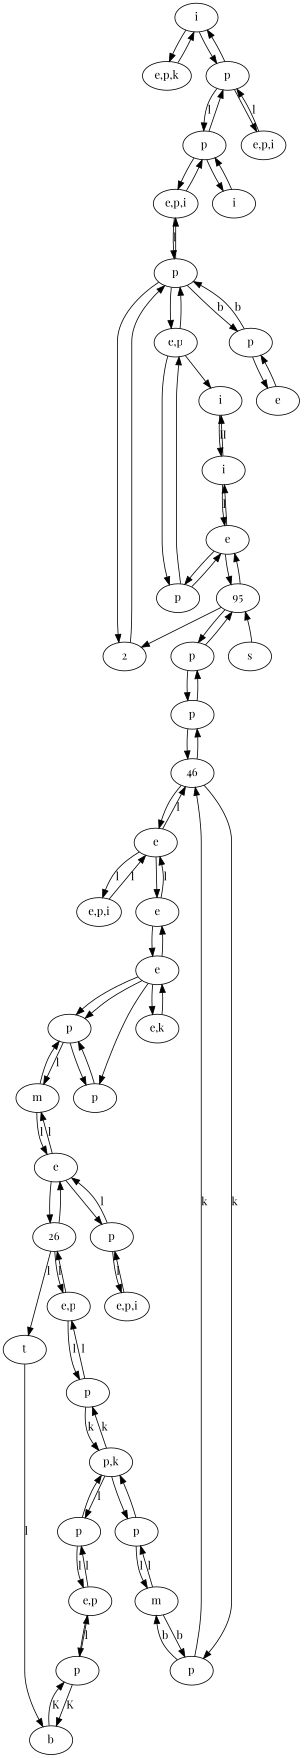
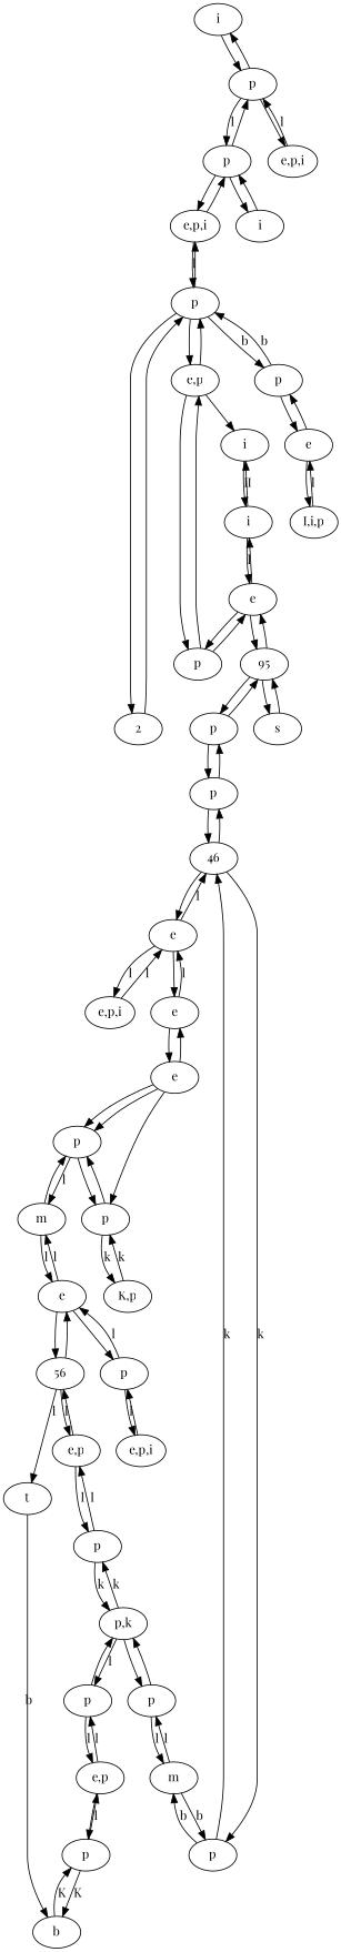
  digraph {
    fontname="Playfair Display"
    node [fontname="Playfair Display"]
    edge [fontname="Playfair Display"]
    n1 [label=i]
-   n2 [label="e,p,k"]
    n3 [label=p]
    n4 [label=p]
    n5 [label="e,p,i"]
    n6 [label=p]
    2
    n8 [label="e,p"]
    n9 [label="e,p,i"]
    n10 [label=p]
    n11 [label=e]
    n12 [label=e]
    n13 [label=p]
-   n14 [label="e,k"]
    n15 [label=p]
    n16 [label=e]
+   n17 [label="K,p"]
    n18 [label=m]
    n19 [label="e,p"]
    n20 [label=p]
-   26
+   26 [label=56]
    n22 [label="p,k"]
    n23 [label=e]
    n24 [label=t]
    n25 [label=i]
    n26 [label=p]
    n27 [label=p]
    n28 [label=p]
    n29 [label="e,p"]
    n30 [label=b]
    n31 [label=m]
    n32 [label=p]
    n33 [label=46]
    n34 [label="e,p,i"]
    n35 [label=p]
+   n36 [label="I,i,p"]
    n37 [label=e]
    n38 [label=p]
    n39 [label=e]
    n40 [label=i]
    n41 [label=95]
    n42 [label=i]
    n43 [label=p]
    n44 [label="e,p,i"]
    n45 [label=p]
    n46 [label=s]
-   n1 -> n2
    n1 -> n3
-   n2 -> n1
    n3 -> n1
    n3 -> n4 [label=l]
    n3 -> n5
    n4 -> n3
    n4 -> n9
    n4 -> n25
    n5 -> n3 [label=l]
    n6 -> 2
    n6 -> n8
    n6 -> n9
    n6 -> n10 [label=b]
    2 -> n6
    n8 -> n6
    n8 -> n38
    n8 -> n42
    n9 -> n4
    n9 -> n6 [label=l]
    n10 -> n6 [label=b]
    n10 -> n37
    n11 -> n12
    n11 -> n13
-   n11 -> n14
    n11 -> n15
    n11 -> n15
    n12 -> n11
    n12 -> n16 [label=l]
    n13 -> n15
-   n14 -> n11
+   n13 -> n17 [label=k]
    n15 -> n13
    n15 -> n18 [label=l]
    n16 -> n12
    n16 -> n33 [label=l]
    n16 -> n34 [label=l]
+   n17 -> n13 [label=k]
    n18 -> n15
    n18 -> n23 [label=l]
    n19 -> n20 [label=l]
    n19 -> 26
    n20 -> n19 [label=l]
    n20 -> n22 [label=k]
    26 -> n19 [label=l]
    26 -> n23
    26 -> n24 [label=l]
    n22 -> n20 [label=k]
    n22 -> n26
    n22 -> n27 [label=l]
    n23 -> n18 [label=l]
    n23 -> 26
    n23 -> n45
-   n24 -> n30 [label=l]
+   n24 -> n30 [label=b]
    n25 -> n4
    n26 -> n22
    n26 -> n31 [label=l]
    n27 -> n22
    n27 -> n29 [label=l]
    n28 -> n29 [label=l]
    n28 -> n30 [label=K]
    n29 -> n27 [label=l]
    n29 -> n28
    n30 -> n28 [label=K]
    n31 -> n26 [label=l]
    n31 -> n32 [label=b]
    n32 -> n31 [label=b]
    n32 -> n33 [label=k]
    n33 -> n16
    n33 -> n32 [label=k]
    n33 -> n35
    n34 -> n16 [label=l]
    n35 -> n33
    n35 -> n43
+   n36 -> n37 [label=l]
    n37 -> n10
+   n37 -> n36
    n38 -> n8
    n38 -> n39
    n39 -> n38
    n39 -> n40
    n39 -> n41
    n40 -> n39 [label=l]
    n40 -> n42 [label=I]
    n41 -> n39
    n41 -> n43
-   n41 -> 2
+   n41 -> n46
    n42 -> n40 [label=I]
    n43 -> n35
    n43 -> n41
    n44 -> n45
    n45 -> n23 [label=l]
    n45 -> n44 [label=l]
    n46 -> n41
  }
